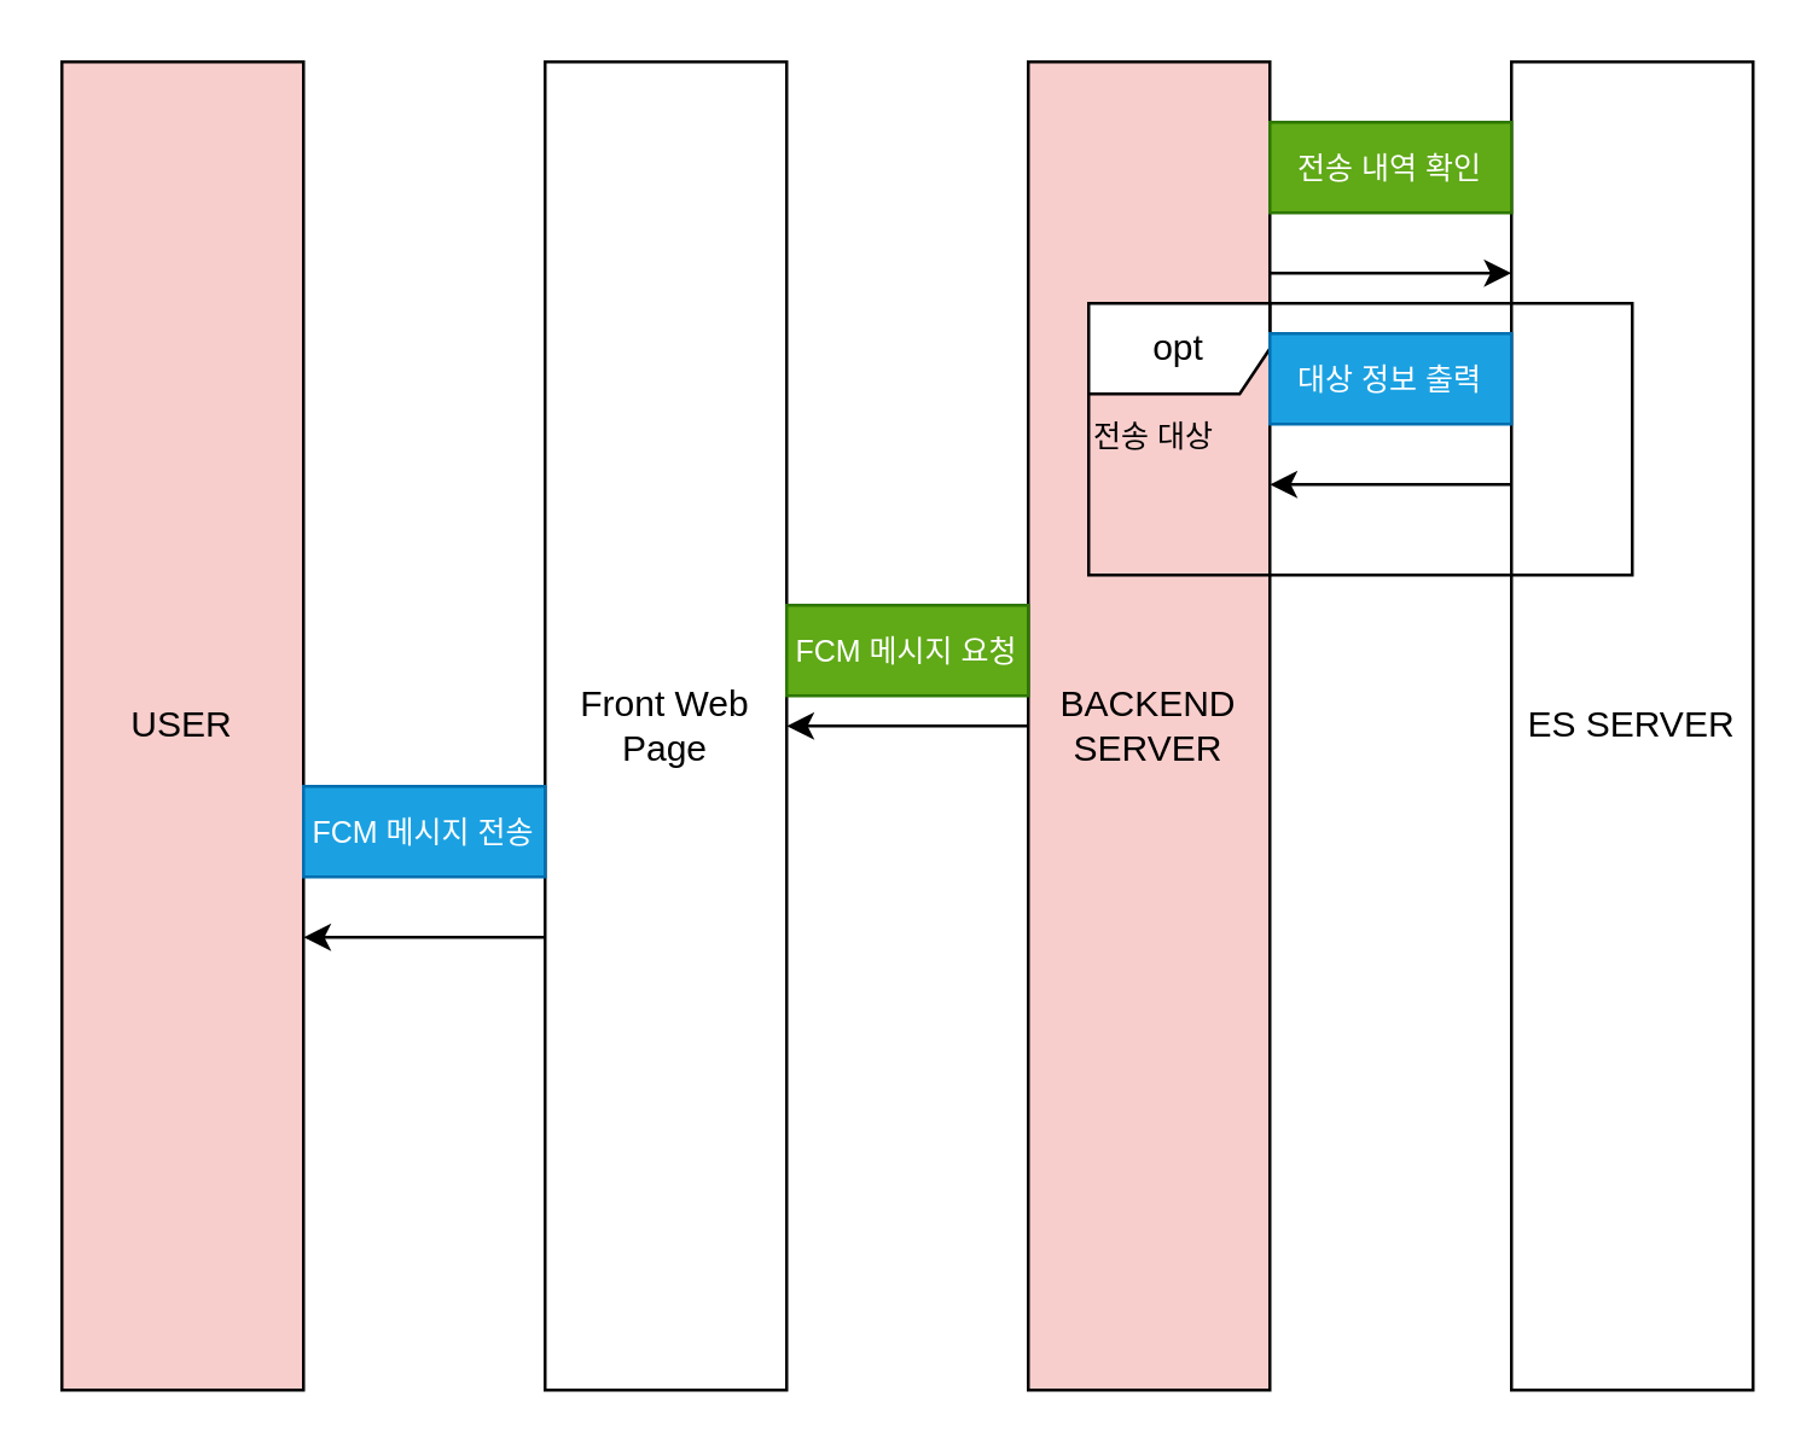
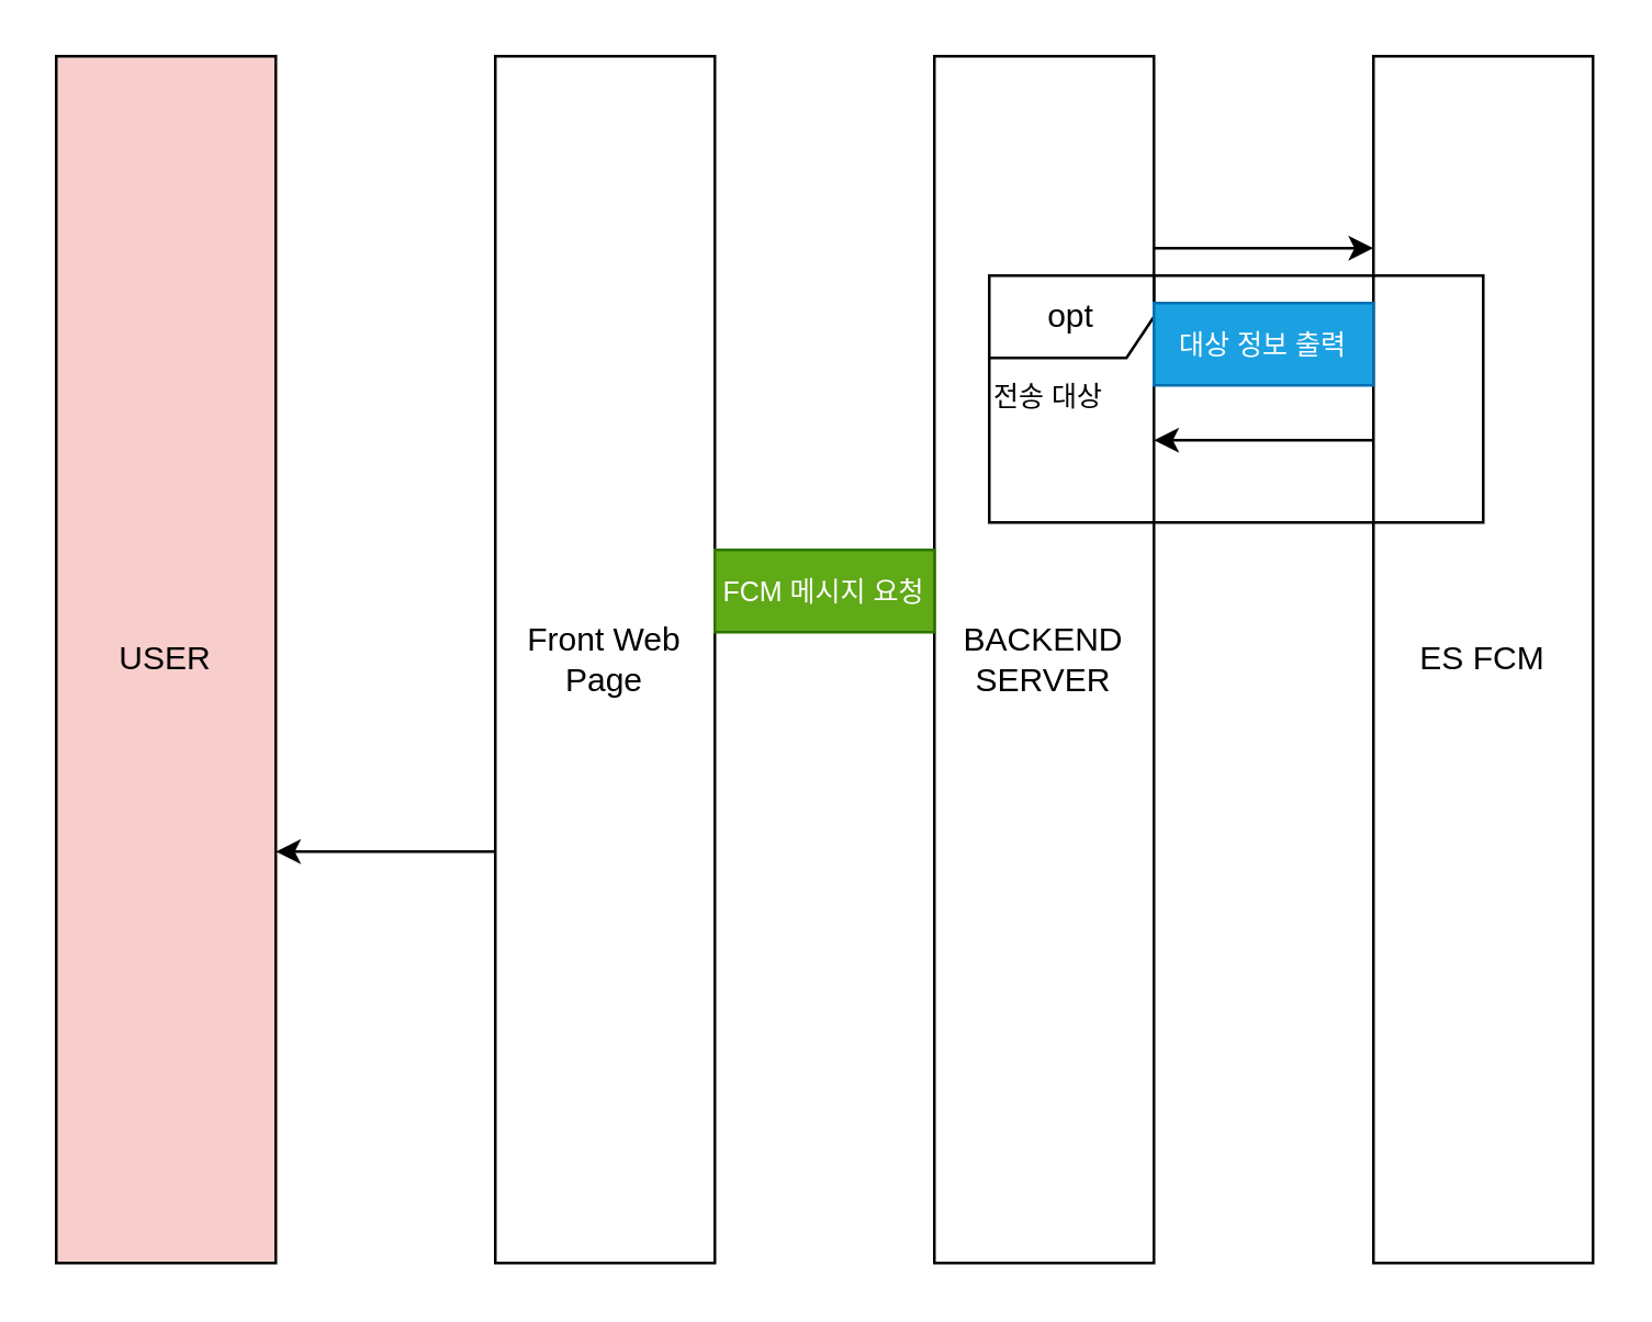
  <mxCell id="0" />
  <mxCell id="1" parent="0" />
  <mxCell id="2" value="USER" style="rounded=0;whiteSpace=wrap;html=1;fillColor=#f8cecc;" vertex="1" parent="1"><mxGeometry x="20" y="20" width="80" height="440" as="geometry" /></mxCell>
  <mxCell id="3" style="edgeStyle=orthogonalEdgeStyle;rounded=0;orthogonalLoop=1;jettySize=auto;html=1;" edge="1" parent="1"><mxGeometry relative="1" as="geometry"><mxPoint x="180" y="310" as="sourcePoint" /><mxPoint x="100" y="310" as="targetPoint" /></mxGeometry></mxCell>
  <mxCell id="4" value="Front Web Page" style="rounded=0;whiteSpace=wrap;html=1;" vertex="1" parent="1"><mxGeometry x="180" y="20" width="80" height="440" as="geometry" /></mxCell>
  <mxCell id="5" style="edgeStyle=orthogonalEdgeStyle;rounded=0;orthogonalLoop=1;jettySize=auto;html=1;" edge="1" parent="1" source="7" target="9"><mxGeometry relative="1" as="geometry"><Array as="points"><mxPoint x="470" y="90" /><mxPoint x="470" y="90" /></Array></mxGeometry></mxCell>
- <mxCell id="6" style="edgeStyle=orthogonalEdgeStyle;rounded=0;orthogonalLoop=1;jettySize=auto;html=1;" edge="1" parent="1" source="7" target="4"><mxGeometry relative="1" as="geometry" /></mxCell>
- <mxCell id="7" value="BACKEND SERVER" style="rounded=0;whiteSpace=wrap;html=1;fillColor=#f8cecc;" vertex="1" parent="1"><mxGeometry x="340" y="20" width="80" height="440" as="geometry" /></mxCell>
+ <mxCell id="7" value="BACKEND SERVER" style="rounded=0;whiteSpace=wrap;html=1;" vertex="1" parent="1"><mxGeometry x="340" y="20" width="80" height="440" as="geometry" /></mxCell>
  <mxCell id="8" style="edgeStyle=orthogonalEdgeStyle;rounded=0;orthogonalLoop=1;jettySize=auto;html=1;" edge="1" parent="1" source="9" target="7"><mxGeometry relative="1" as="geometry"><Array as="points"><mxPoint x="460" y="160" /><mxPoint x="460" y="160" /></Array></mxGeometry></mxCell>
- <mxCell id="9" value="ES SERVER" style="rounded=0;whiteSpace=wrap;html=1;" vertex="1" parent="1"><mxGeometry x="500" y="20" width="80" height="440" as="geometry" /></mxCell>
+ <mxCell id="9" value="ES FCM" style="rounded=0;whiteSpace=wrap;html=1;" vertex="1" parent="1"><mxGeometry x="500" y="20" width="80" height="440" as="geometry" /></mxCell>
  <mxCell id="10" value="opt" style="shape=umlFrame;whiteSpace=wrap;html=1;pointerEvents=0;" vertex="1" parent="1"><mxGeometry x="360" y="100" width="180" height="90" as="geometry" /></mxCell>
- <mxCell id="11" value="&lt;span style=&quot;font-size: 10px;&quot;&gt;전송 내역 확인&lt;/span&gt;" style="text;html=1;align=center;verticalAlign=middle;whiteSpace=wrap;rounded=0;fillColor=#60a917;fontColor=#ffffff;strokeColor=#2D7600;" vertex="1" parent="1"><mxGeometry x="420" y="40" width="80" height="30" as="geometry" /></mxCell>
  <mxCell id="12" value="&lt;span style=&quot;font-size: 10px;&quot;&gt;대상 정보 출력&lt;/span&gt;" style="text;html=1;align=center;verticalAlign=middle;whiteSpace=wrap;rounded=0;fillColor=#1ba1e2;fontColor=#ffffff;strokeColor=#006EAF;" vertex="1" parent="1"><mxGeometry x="420" y="110" width="80" height="30" as="geometry" /></mxCell>
  <mxCell id="13" value="&lt;span style=&quot;color: rgb(0, 0, 0); font-family: Helvetica; font-size: 10px; font-style: normal; font-variant-ligatures: normal; font-variant-caps: normal; font-weight: 400; letter-spacing: normal; orphans: 2; text-align: left; text-indent: 0px; text-transform: none; widows: 2; word-spacing: 0px; -webkit-text-stroke-width: 0px; white-space: nowrap; text-decoration-thickness: initial; text-decoration-style: initial; text-decoration-color: initial; float: none; display: inline !important;&quot;&gt;전송 대상&lt;/span&gt;" style="text;whiteSpace=wrap;html=1;" vertex="1" parent="1"><mxGeometry x="360" y="130" width="90" height="40" as="geometry" /></mxCell>
- <mxCell id="14" value="&lt;span style=&quot;font-size: 10px;&quot;&gt;FCM 메시지 전송&lt;/span&gt;" style="text;html=1;align=center;verticalAlign=middle;whiteSpace=wrap;rounded=0;fillColor=#1ba1e2;fontColor=#ffffff;strokeColor=#006EAF;" vertex="1" parent="1"><mxGeometry x="100" y="260" width="80" height="30" as="geometry" /></mxCell>
  <mxCell id="15" value="&lt;span style=&quot;font-size: 10px;&quot;&gt;FCM 메시지 요청&lt;/span&gt;" style="text;html=1;align=center;verticalAlign=middle;whiteSpace=wrap;rounded=0;fillColor=#60a917;fontColor=#ffffff;strokeColor=#2D7600;" vertex="1" parent="1"><mxGeometry x="260" y="200" width="80" height="30" as="geometry" /></mxCell>
